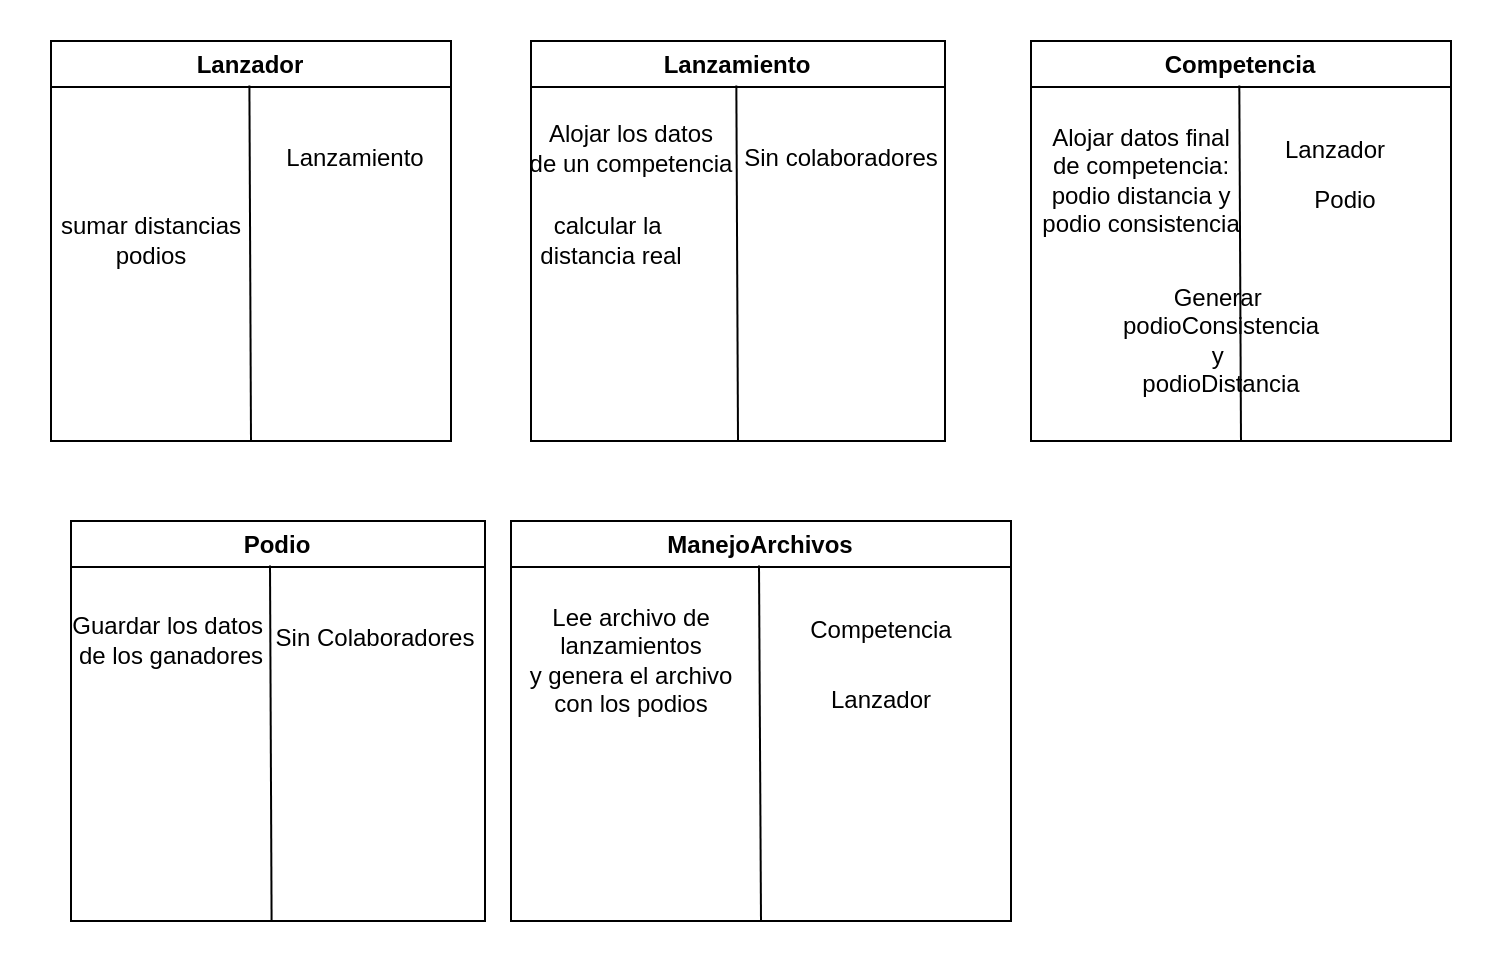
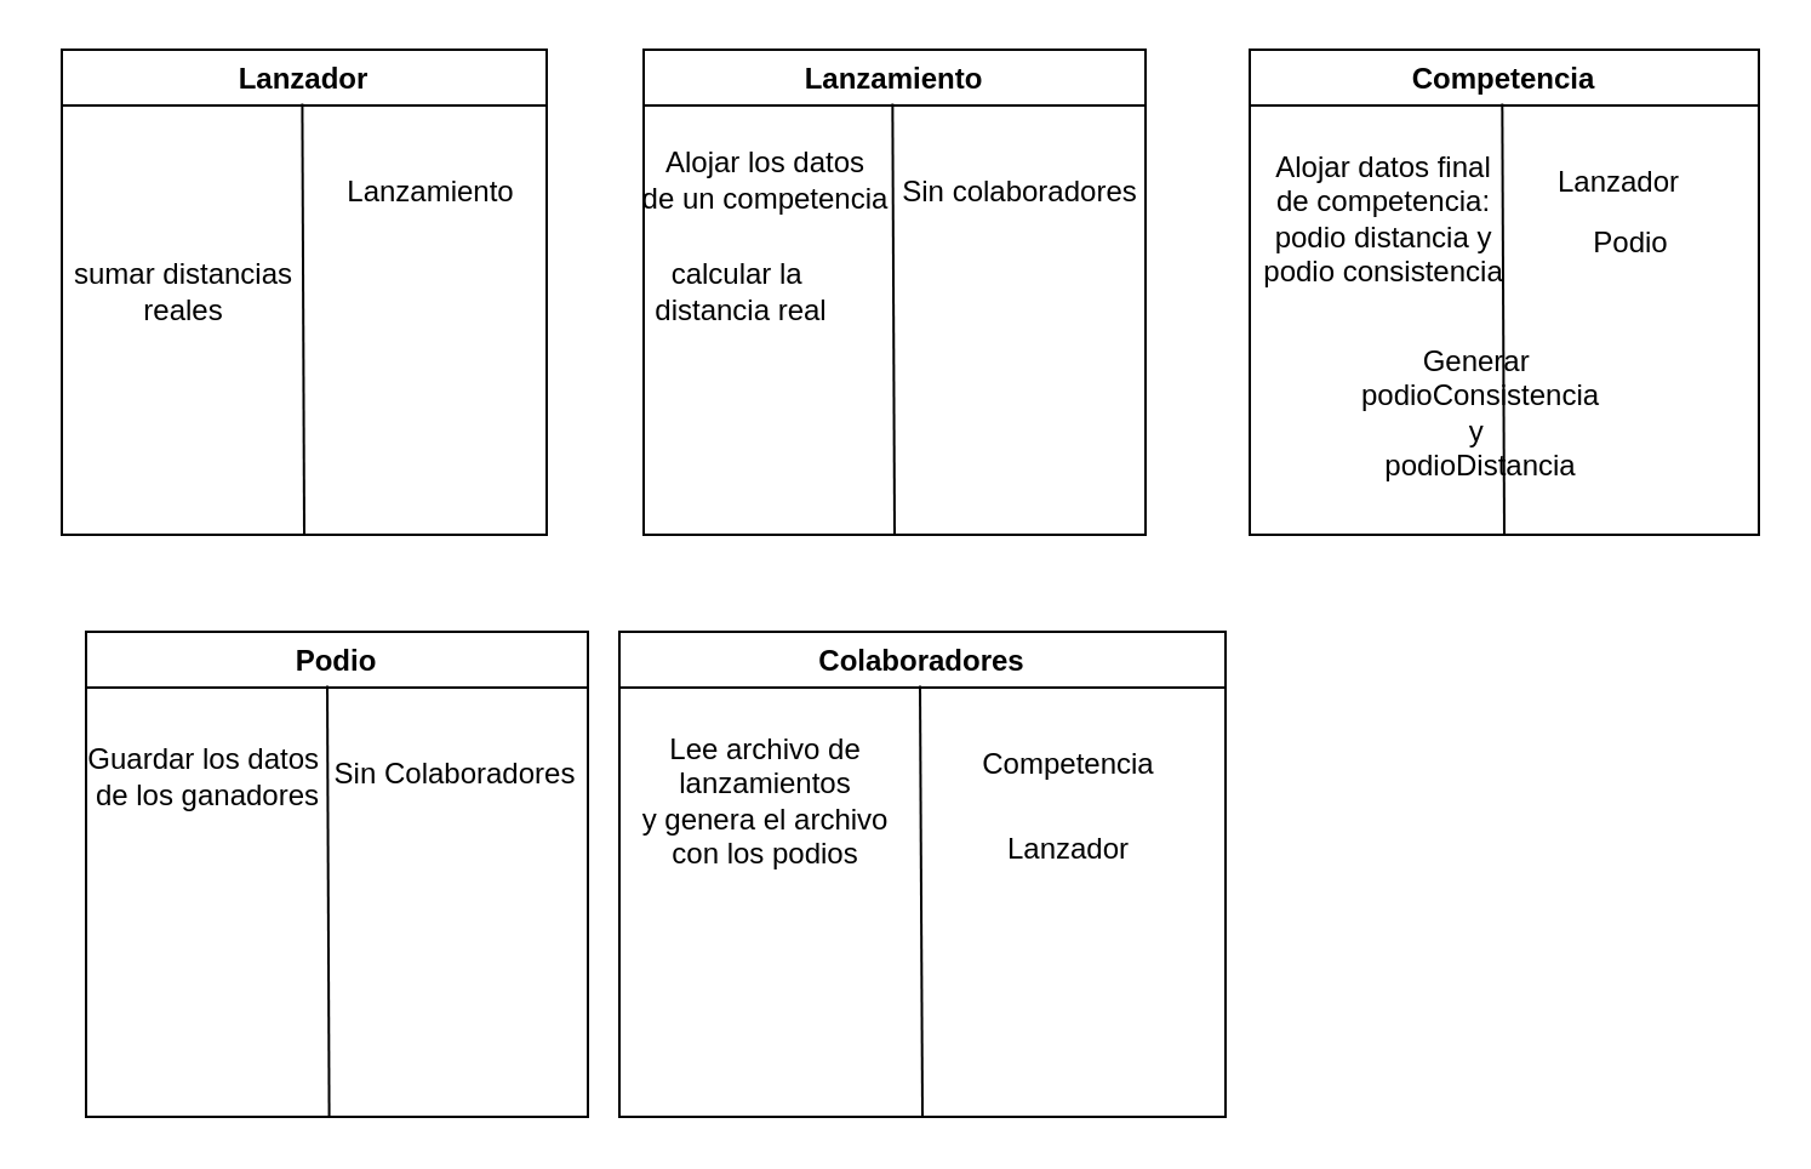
  <mxCell id="0" />
  <mxCell id="1" parent="0" />
  <mxCell id="2" value="Lanzamiento" style="swimlane;startSize=23;" parent="1" vertex="1"><mxGeometry x="265" y="20" width="207" height="200" as="geometry" /></mxCell>
  <mxCell id="3" value="Sin colaboradores" style="text;html=1;align=center;verticalAlign=middle;resizable=0;points=[];autosize=1;" parent="2" vertex="1"><mxGeometry x="100" y="49" width="110" height="20" as="geometry" /></mxCell>
  <mxCell id="4" value="Alojar los datos&lt;br&gt;de un competencia" style="text;html=1;align=center;verticalAlign=middle;resizable=0;points=[];autosize=1;" parent="2" vertex="1"><mxGeometry x="-5" y="39" width="110" height="30" as="geometry" /></mxCell>
  <mxCell id="5" value="calcular la&amp;nbsp;&lt;br&gt;distancia real" style="text;html=1;align=center;verticalAlign=middle;resizable=0;points=[];autosize=1;" parent="2" vertex="1"><mxGeometry x="-5" y="85" width="90" height="30" as="geometry" /></mxCell>
  <mxCell id="6" value="" style="endArrow=none;html=1;exitX=0.5;exitY=1;exitDx=0;exitDy=0;entryX=0.496;entryY=0.111;entryDx=0;entryDy=0;entryPerimeter=0;" parent="1" source="2" target="2" edge="1"><mxGeometry width="50" height="50" relative="1" as="geometry"><mxPoint x="585" y="320" as="sourcePoint" /><mxPoint x="605" y="220" as="targetPoint" /><Array as="points" /></mxGeometry></mxCell>
  <mxCell id="7" value="Competencia" style="swimlane;startSize=23;" parent="1" vertex="1"><mxGeometry x="515" y="20" width="210" height="200" as="geometry" /></mxCell>
  <mxCell id="8" value="Lanzador" style="text;html=1;align=center;verticalAlign=middle;resizable=0;points=[];autosize=1;" parent="7" vertex="1"><mxGeometry x="117" y="45" width="70" height="20" as="geometry" /></mxCell>
  <mxCell id="9" value="Alojar datos final&lt;br&gt;de competencia:&lt;br&gt;podio distancia y&lt;br&gt;podio consistencia" style="text;html=1;align=center;verticalAlign=middle;resizable=0;points=[];autosize=1;" parent="7" vertex="1"><mxGeometry y="40" width="110" height="60" as="geometry" /></mxCell>
  <mxCell id="10" value="Podio" style="text;html=1;align=center;verticalAlign=middle;resizable=0;points=[];autosize=1;" parent="7" vertex="1"><mxGeometry x="132" y="70" width="50" height="20" as="geometry" /></mxCell>
  <mxCell id="11" value="Generar&amp;nbsp;&lt;br&gt;podioConsistencia&lt;br&gt;y&amp;nbsp;&lt;br&gt;podioDistancia" style="text;html=1;align=center;verticalAlign=middle;resizable=0;points=[];autosize=1;" parent="7" vertex="1"><mxGeometry x="40" y="120" width="110" height="60" as="geometry" /></mxCell>
  <mxCell id="12" value="" style="endArrow=none;html=1;exitX=0.5;exitY=1;exitDx=0;exitDy=0;entryX=0.496;entryY=0.111;entryDx=0;entryDy=0;entryPerimeter=0;" parent="1" source="7" target="7" edge="1"><mxGeometry width="50" height="50" relative="1" as="geometry"><mxPoint x="835" y="320" as="sourcePoint" /><mxPoint x="855" y="220" as="targetPoint" /><Array as="points" /></mxGeometry></mxCell>
  <mxCell id="13" value="Lanzador" style="swimlane;startSize=23;" parent="1" vertex="1"><mxGeometry x="25" y="20" width="200" height="200" as="geometry" /></mxCell>
  <mxCell id="14" value="Lanzamiento" style="text;html=1;align=center;verticalAlign=middle;resizable=0;points=[];autosize=1;" parent="13" vertex="1"><mxGeometry x="112" y="49" width="80" height="20" as="geometry" /></mxCell>
- <mxCell id="15" value="sumar distancias&lt;br&gt;podios" style="text;html=1;align=center;verticalAlign=middle;resizable=0;points=[];autosize=1;" parent="13" vertex="1"><mxGeometry x="-5" y="85" width="110" height="30" as="geometry" /></mxCell>
+ <mxCell id="15" value="sumar distancias&lt;br&gt;reales" style="text;html=1;align=center;verticalAlign=middle;resizable=0;points=[];autosize=1;" parent="13" vertex="1"><mxGeometry x="-5" y="85" width="110" height="30" as="geometry" /></mxCell>
  <mxCell id="16" value="" style="endArrow=none;html=1;exitX=0.5;exitY=1;exitDx=0;exitDy=0;entryX=0.496;entryY=0.111;entryDx=0;entryDy=0;entryPerimeter=0;" parent="1" source="13" target="13" edge="1"><mxGeometry width="50" height="50" relative="1" as="geometry"><mxPoint x="345" y="320" as="sourcePoint" /><mxPoint x="365" y="220" as="targetPoint" /><Array as="points" /></mxGeometry></mxCell>
- <mxCell id="17" value="ManejoArchivos" style="swimlane;startSize=23;" parent="1" vertex="1"><mxGeometry x="255" y="260" width="250" height="200" as="geometry" /></mxCell>
+ <mxCell id="17" value="Colaboradores" style="swimlane;startSize=23;" parent="1" vertex="1"><mxGeometry x="255" y="260" width="250" height="200" as="geometry" /></mxCell>
  <mxCell id="18" value="Competencia" style="text;html=1;align=center;verticalAlign=middle;resizable=0;points=[];autosize=1;" parent="17" vertex="1"><mxGeometry x="140" y="45" width="90" height="20" as="geometry" /></mxCell>
  <mxCell id="19" value="Lee archivo de&lt;br&gt;lanzamientos&lt;br&gt;y genera el archivo&lt;br&gt;con los podios" style="text;html=1;align=center;verticalAlign=middle;resizable=0;points=[];autosize=1;" parent="17" vertex="1"><mxGeometry y="40" width="120" height="60" as="geometry" /></mxCell>
  <mxCell id="20" value="Lanzador" style="text;html=1;align=center;verticalAlign=middle;resizable=0;points=[];autosize=1;" vertex="1" parent="17"><mxGeometry x="150" y="80" width="70" height="20" as="geometry" /></mxCell>
  <mxCell id="21" value="" style="endArrow=none;html=1;exitX=0.5;exitY=1;exitDx=0;exitDy=0;entryX=0.496;entryY=0.111;entryDx=0;entryDy=0;entryPerimeter=0;" parent="1" source="17" target="17" edge="1"><mxGeometry width="50" height="50" relative="1" as="geometry"><mxPoint x="345" y="560" as="sourcePoint" /><mxPoint x="365" y="460" as="targetPoint" /><Array as="points" /></mxGeometry></mxCell>
  <mxCell id="22" value="Podio" style="swimlane;startSize=23;" parent="1" vertex="1"><mxGeometry x="35" y="260" width="207" height="200" as="geometry" /></mxCell>
  <mxCell id="23" value="Sin Colaboradores" style="text;html=1;align=center;verticalAlign=middle;resizable=0;points=[];autosize=1;" parent="22" vertex="1"><mxGeometry x="97" y="49" width="110" height="20" as="geometry" /></mxCell>
  <mxCell id="24" value="Guardar los datos&amp;nbsp;&lt;br&gt;de los ganadores" style="text;html=1;align=center;verticalAlign=middle;resizable=0;points=[];autosize=1;" parent="22" vertex="1"><mxGeometry x="-5" y="45" width="110" height="30" as="geometry" /></mxCell>
  <mxCell id="25" value="" style="endArrow=none;html=1;exitX=0.5;exitY=1;exitDx=0;exitDy=0;entryX=0.496;entryY=0.111;entryDx=0;entryDy=0;entryPerimeter=0;" parent="22" edge="1"><mxGeometry width="50" height="50" relative="1" as="geometry"><mxPoint x="100.3" y="200" as="sourcePoint" /><mxPoint x="99.5" y="22.2" as="targetPoint" /><Array as="points" /></mxGeometry></mxCell>
